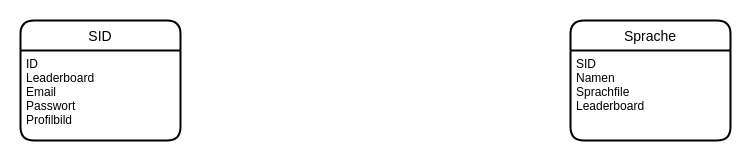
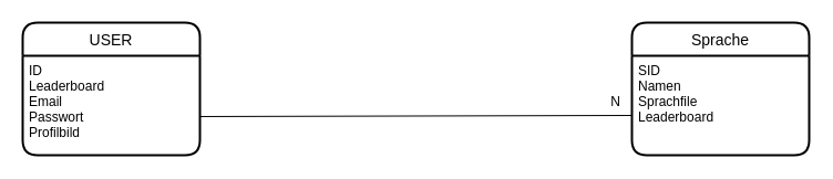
  <mxCell id="0" />
  <mxCell id="1" parent="0" />
- <mxCell id="2" value="SID" style="swimlane;childLayout=stackLayout;horizontal=1;startSize=30;horizontalStack=0;rounded=1;fontSize=14;fontStyle=0;strokeWidth=2;resizeParent=0;resizeLast=1;shadow=0;dashed=0;align=center;" vertex="1" parent="1"><mxGeometry x="20" y="20" width="160" height="120" as="geometry" /></mxCell>
+ <mxCell id="2" value="USER" style="swimlane;childLayout=stackLayout;horizontal=1;startSize=30;horizontalStack=0;rounded=1;fontSize=14;fontStyle=0;strokeWidth=2;resizeParent=0;resizeLast=1;shadow=0;dashed=0;align=center;" vertex="1" parent="1"><mxGeometry x="20" y="20" width="160" height="120" as="geometry" /></mxCell>
  <mxCell id="3" value="ID&#10;Leaderboard&#10;Email&#10;Passwort&#10;Profilbild&#10;" style="align=left;strokeColor=none;fillColor=none;spacingLeft=4;fontSize=12;verticalAlign=top;resizable=0;rotatable=0;part=1;" vertex="1" parent="2"><mxGeometry y="30" width="160" height="90" as="geometry" /></mxCell>
  <mxCell id="4" value="Sprache" style="swimlane;childLayout=stackLayout;horizontal=1;startSize=30;horizontalStack=0;rounded=1;fontSize=14;fontStyle=0;strokeWidth=2;resizeParent=0;resizeLast=1;shadow=0;dashed=0;align=center;" vertex="1" parent="1"><mxGeometry x="570" y="20" width="160" height="120" as="geometry"><mxRectangle x="600" y="90" width="80" height="30" as="alternateBounds" /></mxGeometry></mxCell>
  <mxCell id="5" value="SID&#10;Namen&#10;Sprachfile&#10;Leaderboard" style="align=left;strokeColor=none;fillColor=none;spacingLeft=4;fontSize=12;verticalAlign=top;resizable=0;rotatable=0;part=1;" vertex="1" parent="4"><mxGeometry y="30" width="160" height="90" as="geometry" /></mxCell>
+ <mxCell id="6" value="" style="endArrow=none;html=1;rounded=0;entryX=0;entryY=0.6;entryDx=0;entryDy=0;exitX=1;exitY=0.611;exitDx=0;exitDy=0;exitPerimeter=0;entryPerimeter=0;" edge="1" parent="1" source="3" target="5"><mxGeometry relative="1" as="geometry"><mxPoint x="184" y="95" as="sourcePoint" /><mxPoint x="450" y="90" as="targetPoint" /></mxGeometry></mxCell>
+ <mxCell id="7" value="N" style="resizable=0;html=1;align=right;verticalAlign=bottom;" connectable="0" vertex="1" parent="6"><mxGeometry x="1" relative="1" as="geometry"><mxPoint x="-10" y="-4" as="offset" /></mxGeometry></mxCell>
